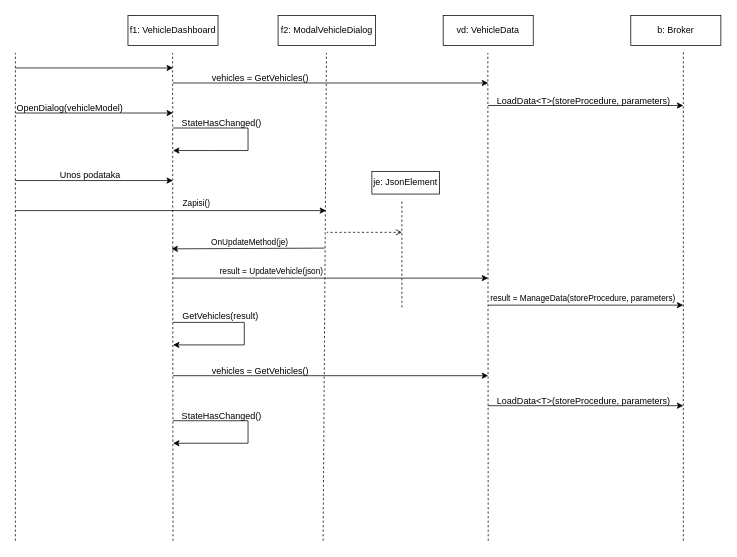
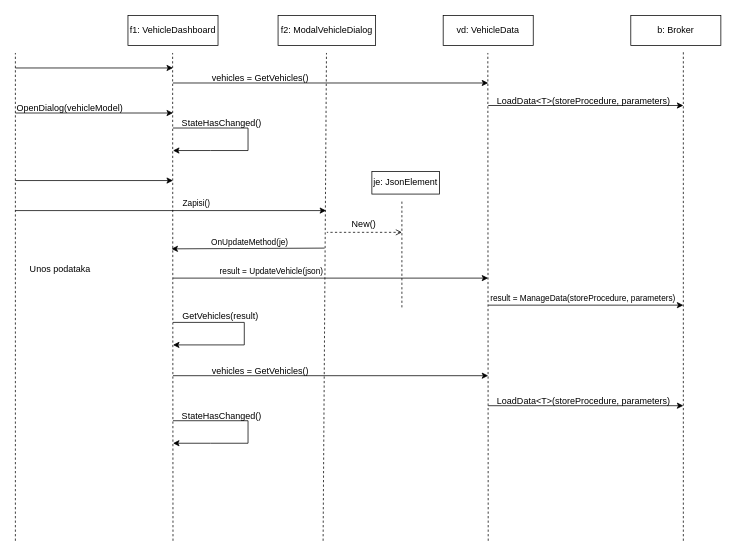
  <mxCell id="0" />
  <mxCell id="1" parent="0" />
  <mxCell id="2" value="f1: VehicleDashboard" style="rounded=0;whiteSpace=wrap;html=1;" vertex="1" parent="1"><mxGeometry x="170" y="20" width="120" height="40" as="geometry" /></mxCell>
  <mxCell id="3" value="f2:&amp;nbsp;ModalVehicleDialog" style="rounded=0;whiteSpace=wrap;html=1;" vertex="1" parent="1"><mxGeometry x="370" y="20" width="130" height="40" as="geometry" /></mxCell>
  <mxCell id="4" value="vd: VehicleData" style="rounded=0;whiteSpace=wrap;html=1;" vertex="1" parent="1"><mxGeometry x="590" y="20" width="120" height="40" as="geometry" /></mxCell>
  <mxCell id="5" value="b: Broker" style="rounded=0;whiteSpace=wrap;html=1;" vertex="1" parent="1"><mxGeometry x="840" y="20" width="120" height="40" as="geometry" /></mxCell>
  <mxCell id="6" value="" style="endArrow=none;dashed=1;html=1;rounded=0;" edge="1" parent="1"><mxGeometry width="50" height="50" relative="1" as="geometry"><mxPoint x="20" y="720" as="sourcePoint" /><mxPoint x="20" y="70" as="targetPoint" /></mxGeometry></mxCell>
  <mxCell id="7" value="" style="endArrow=none;dashed=1;html=1;rounded=0;" edge="1" parent="1"><mxGeometry width="50" height="50" relative="1" as="geometry"><mxPoint x="230" y="720" as="sourcePoint" /><mxPoint x="229.5" y="70" as="targetPoint" /></mxGeometry></mxCell>
  <mxCell id="8" value="" style="endArrow=none;dashed=1;html=1;rounded=0;" edge="1" parent="1"><mxGeometry width="50" height="50" relative="1" as="geometry"><mxPoint x="430" y="720" as="sourcePoint" /><mxPoint x="434.5" y="70" as="targetPoint" /></mxGeometry></mxCell>
  <mxCell id="9" value="" style="endArrow=none;dashed=1;html=1;rounded=0;" edge="1" parent="1"><mxGeometry width="50" height="50" relative="1" as="geometry"><mxPoint x="650" y="720" as="sourcePoint" /><mxPoint x="649.5" y="70" as="targetPoint" /></mxGeometry></mxCell>
  <mxCell id="10" value="" style="endArrow=none;dashed=1;html=1;rounded=0;" edge="1" parent="1"><mxGeometry width="50" height="50" relative="1" as="geometry"><mxPoint x="910" y="720" as="sourcePoint" /><mxPoint x="910" y="68" as="targetPoint" /></mxGeometry></mxCell>
  <mxCell id="11" value="" style="endArrow=classic;html=1;rounded=0;" edge="1" parent="1"><mxGeometry width="50" height="50" relative="1" as="geometry"><mxPoint x="20" y="90" as="sourcePoint" /><mxPoint x="230" y="90" as="targetPoint" /></mxGeometry></mxCell>
  <mxCell id="12" value="vehicles = GetVehicles()" style="text;whiteSpace=wrap;" vertex="1" parent="1"><mxGeometry x="280" y="90" width="160" height="40" as="geometry" /></mxCell>
  <mxCell id="13" value="" style="endArrow=classic;html=1;rounded=0;" edge="1" parent="1"><mxGeometry width="50" height="50" relative="1" as="geometry"><mxPoint x="230" y="110" as="sourcePoint" /><mxPoint x="650" y="110" as="targetPoint" /></mxGeometry></mxCell>
  <mxCell id="14" value="" style="endArrow=classic;html=1;rounded=0;" edge="1" parent="1"><mxGeometry width="50" height="50" relative="1" as="geometry"><mxPoint x="650" y="140" as="sourcePoint" /><mxPoint x="910" y="140" as="targetPoint" /></mxGeometry></mxCell>
  <mxCell id="15" value="LoadData&lt;T&gt;(storeProcedure, parameters)" style="text;whiteSpace=wrap;" vertex="1" parent="1"><mxGeometry x="660" y="120" width="260" height="40" as="geometry" /></mxCell>
  <mxCell id="16" value="" style="endArrow=classic;html=1;rounded=0;" edge="1" parent="1"><mxGeometry width="50" height="50" relative="1" as="geometry"><mxPoint x="20" y="150" as="sourcePoint" /><mxPoint x="230" y="150" as="targetPoint" /></mxGeometry></mxCell>
  <mxCell id="17" value="OpenDialog(vehicleModel)" style="text;whiteSpace=wrap;" vertex="1" parent="1"><mxGeometry x="20" y="130" width="100" height="40" as="geometry" /></mxCell>
  <mxCell id="18" value="" style="endArrow=classic;html=1;rounded=0;" edge="1" parent="1"><mxGeometry width="50" height="50" relative="1" as="geometry"><mxPoint x="230" y="170" as="sourcePoint" /><mxPoint x="230" y="200" as="targetPoint" /><Array as="points"><mxPoint x="330" y="170" /><mxPoint x="330" y="200" /><mxPoint x="280" y="200" /></Array></mxGeometry></mxCell>
  <mxCell id="19" value="StateHasChanged()" style="text;whiteSpace=wrap;" vertex="1" parent="1"><mxGeometry x="240" y="150" width="130" height="40" as="geometry" /></mxCell>
  <mxCell id="20" value="je: JsonElement" style="rounded=0;whiteSpace=wrap;html=1;" vertex="1" parent="1"><mxGeometry x="495" y="228" width="90" height="30" as="geometry" /></mxCell>
  <mxCell id="21" value="" style="endArrow=classic;html=1;rounded=0;" edge="1" parent="1"><mxGeometry width="50" height="50" relative="1" as="geometry"><mxPoint x="20" y="240" as="sourcePoint" /><mxPoint x="230" y="240" as="targetPoint" /></mxGeometry></mxCell>
- <mxCell id="22" value="Unos podataka&amp;nbsp;" style="text;html=1;align=center;verticalAlign=middle;resizable=0;points=[];autosize=1;strokeColor=none;fillColor=none;" vertex="1" parent="1"><mxGeometry x="66" y="218" width="110" height="30" as="geometry" /></mxCell>
+ <mxCell id="22" value="Unos podataka&amp;nbsp;" style="text;html=1;align=center;verticalAlign=middle;resizable=0;points=[];autosize=1;strokeColor=none;fillColor=none;" vertex="1" parent="1"><mxGeometry x="26" y="343" width="110" height="30" as="geometry" /></mxCell>
  <mxCell id="23" value="" style="endArrow=classic;html=1;rounded=0;" edge="1" parent="1"><mxGeometry width="50" height="50" relative="1" as="geometry"><mxPoint x="20" y="280" as="sourcePoint" /><mxPoint x="434" y="280" as="targetPoint" /></mxGeometry></mxCell>
  <mxCell id="24" value="Zapisi()" style="edgeLabel;html=1;align=center;verticalAlign=middle;resizable=0;points=[];" vertex="1" connectable="0" parent="23"><mxGeometry x="-0.025" y="6" relative="1" as="geometry"><mxPoint x="38" y="-4" as="offset" /></mxGeometry></mxCell>
  <mxCell id="25" value="" style="endArrow=none;dashed=1;html=1;rounded=0;" edge="1" parent="1"><mxGeometry width="50" height="50" relative="1" as="geometry"><mxPoint x="535" y="268" as="sourcePoint" /><mxPoint x="535" y="410" as="targetPoint" /></mxGeometry></mxCell>
  <mxCell id="26" value="" style="endArrow=none;dashed=1;html=1;rounded=0;strokeWidth=1;strokeColor=default;startArrow=open;startFill=0;" edge="1" parent="1"><mxGeometry width="50" height="50" relative="1" as="geometry"><mxPoint x="535" y="309" as="sourcePoint" /><mxPoint x="435" y="309" as="targetPoint" /></mxGeometry></mxCell>
+ <mxCell id="27" value="New()" style="text;html=1;align=center;verticalAlign=middle;resizable=0;points=[];autosize=1;strokeColor=none;fillColor=none;" vertex="1" parent="1"><mxGeometry x="454" y="284" width="60" height="30" as="geometry" /></mxCell>
  <mxCell id="28" value="" style="endArrow=classic;html=1;rounded=0;" edge="1" parent="1"><mxGeometry width="50" height="50" relative="1" as="geometry"><mxPoint x="432" y="330" as="sourcePoint" /><mxPoint x="228" y="331" as="targetPoint" /></mxGeometry></mxCell>
  <mxCell id="29" value="OnUpdateMethod(je)" style="edgeLabel;html=1;align=center;verticalAlign=middle;resizable=0;points=[];" vertex="1" connectable="0" parent="28"><mxGeometry x="-0.025" y="6" relative="1" as="geometry"><mxPoint x="-2" y="-15" as="offset" /></mxGeometry></mxCell>
  <mxCell id="30" value="" style="endArrow=classic;html=1;rounded=0;" edge="1" parent="1"><mxGeometry width="50" height="50" relative="1" as="geometry"><mxPoint x="230" y="370" as="sourcePoint" /><mxPoint x="650" y="370" as="targetPoint" /></mxGeometry></mxCell>
  <mxCell id="31" value="result =&amp;nbsp;UpdateVehicle(json)" style="edgeLabel;html=1;align=center;verticalAlign=middle;resizable=0;points=[];" vertex="1" connectable="0" parent="30"><mxGeometry x="-0.025" y="6" relative="1" as="geometry"><mxPoint x="-75" y="-4" as="offset" /></mxGeometry></mxCell>
  <mxCell id="32" value="" style="endArrow=classic;html=1;rounded=0;" edge="1" parent="1"><mxGeometry width="50" height="50" relative="1" as="geometry"><mxPoint x="650" y="406" as="sourcePoint" /><mxPoint x="910" y="406" as="targetPoint" /></mxGeometry></mxCell>
  <mxCell id="33" value="result =&amp;nbsp;ManageData(storeProcedure, parameters)" style="edgeLabel;html=1;align=center;verticalAlign=middle;resizable=0;points=[];" vertex="1" connectable="0" parent="32"><mxGeometry x="-0.025" y="6" relative="1" as="geometry"><mxPoint x="-2" y="-4" as="offset" /></mxGeometry></mxCell>
  <mxCell id="34" value="" style="endArrow=classic;html=1;rounded=0;" edge="1" parent="1"><mxGeometry width="50" height="50" relative="1" as="geometry"><mxPoint x="230" y="429" as="sourcePoint" /><mxPoint x="230" y="459" as="targetPoint" /><Array as="points"><mxPoint x="325" y="429" /><mxPoint x="325" y="459" /></Array></mxGeometry></mxCell>
  <mxCell id="35" value="GetVehicles(result)" style="text;html=1;align=center;verticalAlign=middle;resizable=0;points=[];autosize=1;strokeColor=none;fillColor=none;" vertex="1" parent="1"><mxGeometry x="228" y="406" width="130" height="30" as="geometry" /></mxCell>
  <mxCell id="36" value="vehicles = GetVehicles()" style="text;whiteSpace=wrap;" vertex="1" parent="1"><mxGeometry x="280" y="480" width="160" height="40" as="geometry" /></mxCell>
  <mxCell id="37" value="" style="endArrow=classic;html=1;rounded=0;" edge="1" parent="1"><mxGeometry width="50" height="50" relative="1" as="geometry"><mxPoint x="230" y="500" as="sourcePoint" /><mxPoint x="650" y="500" as="targetPoint" /></mxGeometry></mxCell>
  <mxCell id="38" value="" style="endArrow=classic;html=1;rounded=0;" edge="1" parent="1"><mxGeometry width="50" height="50" relative="1" as="geometry"><mxPoint x="650" y="540" as="sourcePoint" /><mxPoint x="910" y="540" as="targetPoint" /></mxGeometry></mxCell>
  <mxCell id="39" value="LoadData&lt;T&gt;(storeProcedure, parameters)" style="text;whiteSpace=wrap;" vertex="1" parent="1"><mxGeometry x="660" y="520" width="260" height="40" as="geometry" /></mxCell>
  <mxCell id="40" value="" style="endArrow=classic;html=1;rounded=0;" edge="1" parent="1"><mxGeometry width="50" height="50" relative="1" as="geometry"><mxPoint x="230" y="560" as="sourcePoint" /><mxPoint x="230" y="590" as="targetPoint" /><Array as="points"><mxPoint x="330" y="560" /><mxPoint x="330" y="590" /><mxPoint x="280" y="590" /></Array></mxGeometry></mxCell>
  <mxCell id="41" value="StateHasChanged()" style="text;whiteSpace=wrap;" vertex="1" parent="1"><mxGeometry x="240" y="540" width="130" height="40" as="geometry" /></mxCell>
